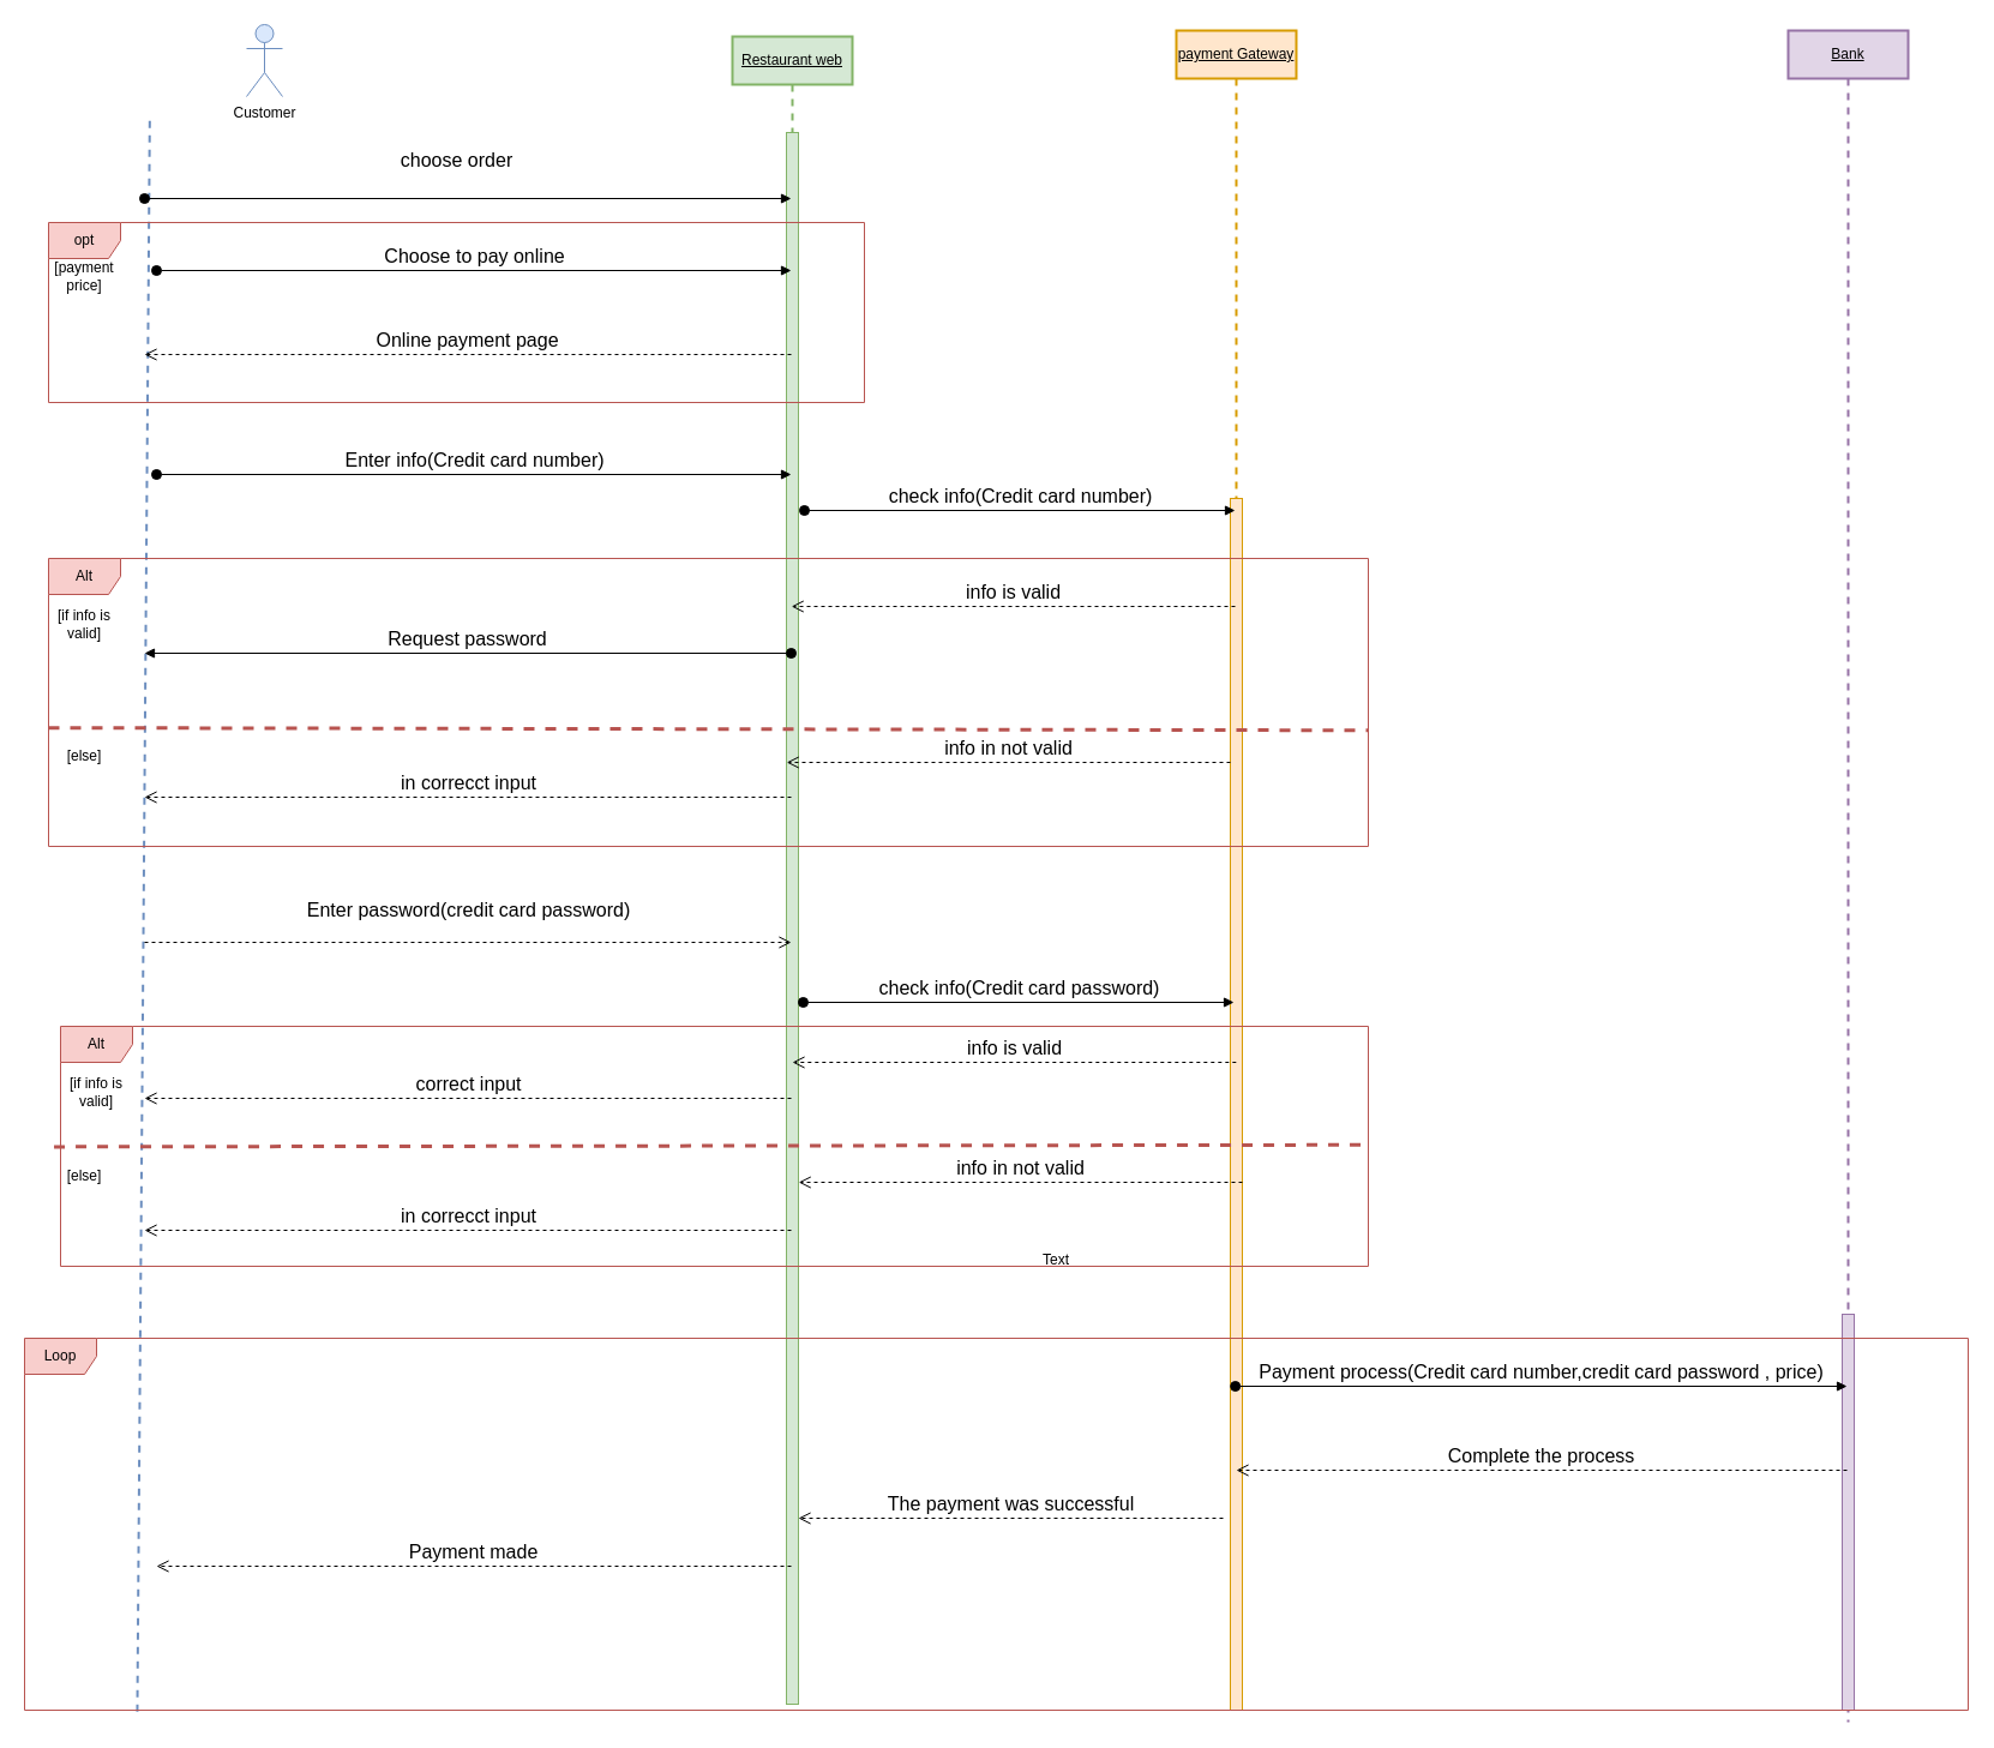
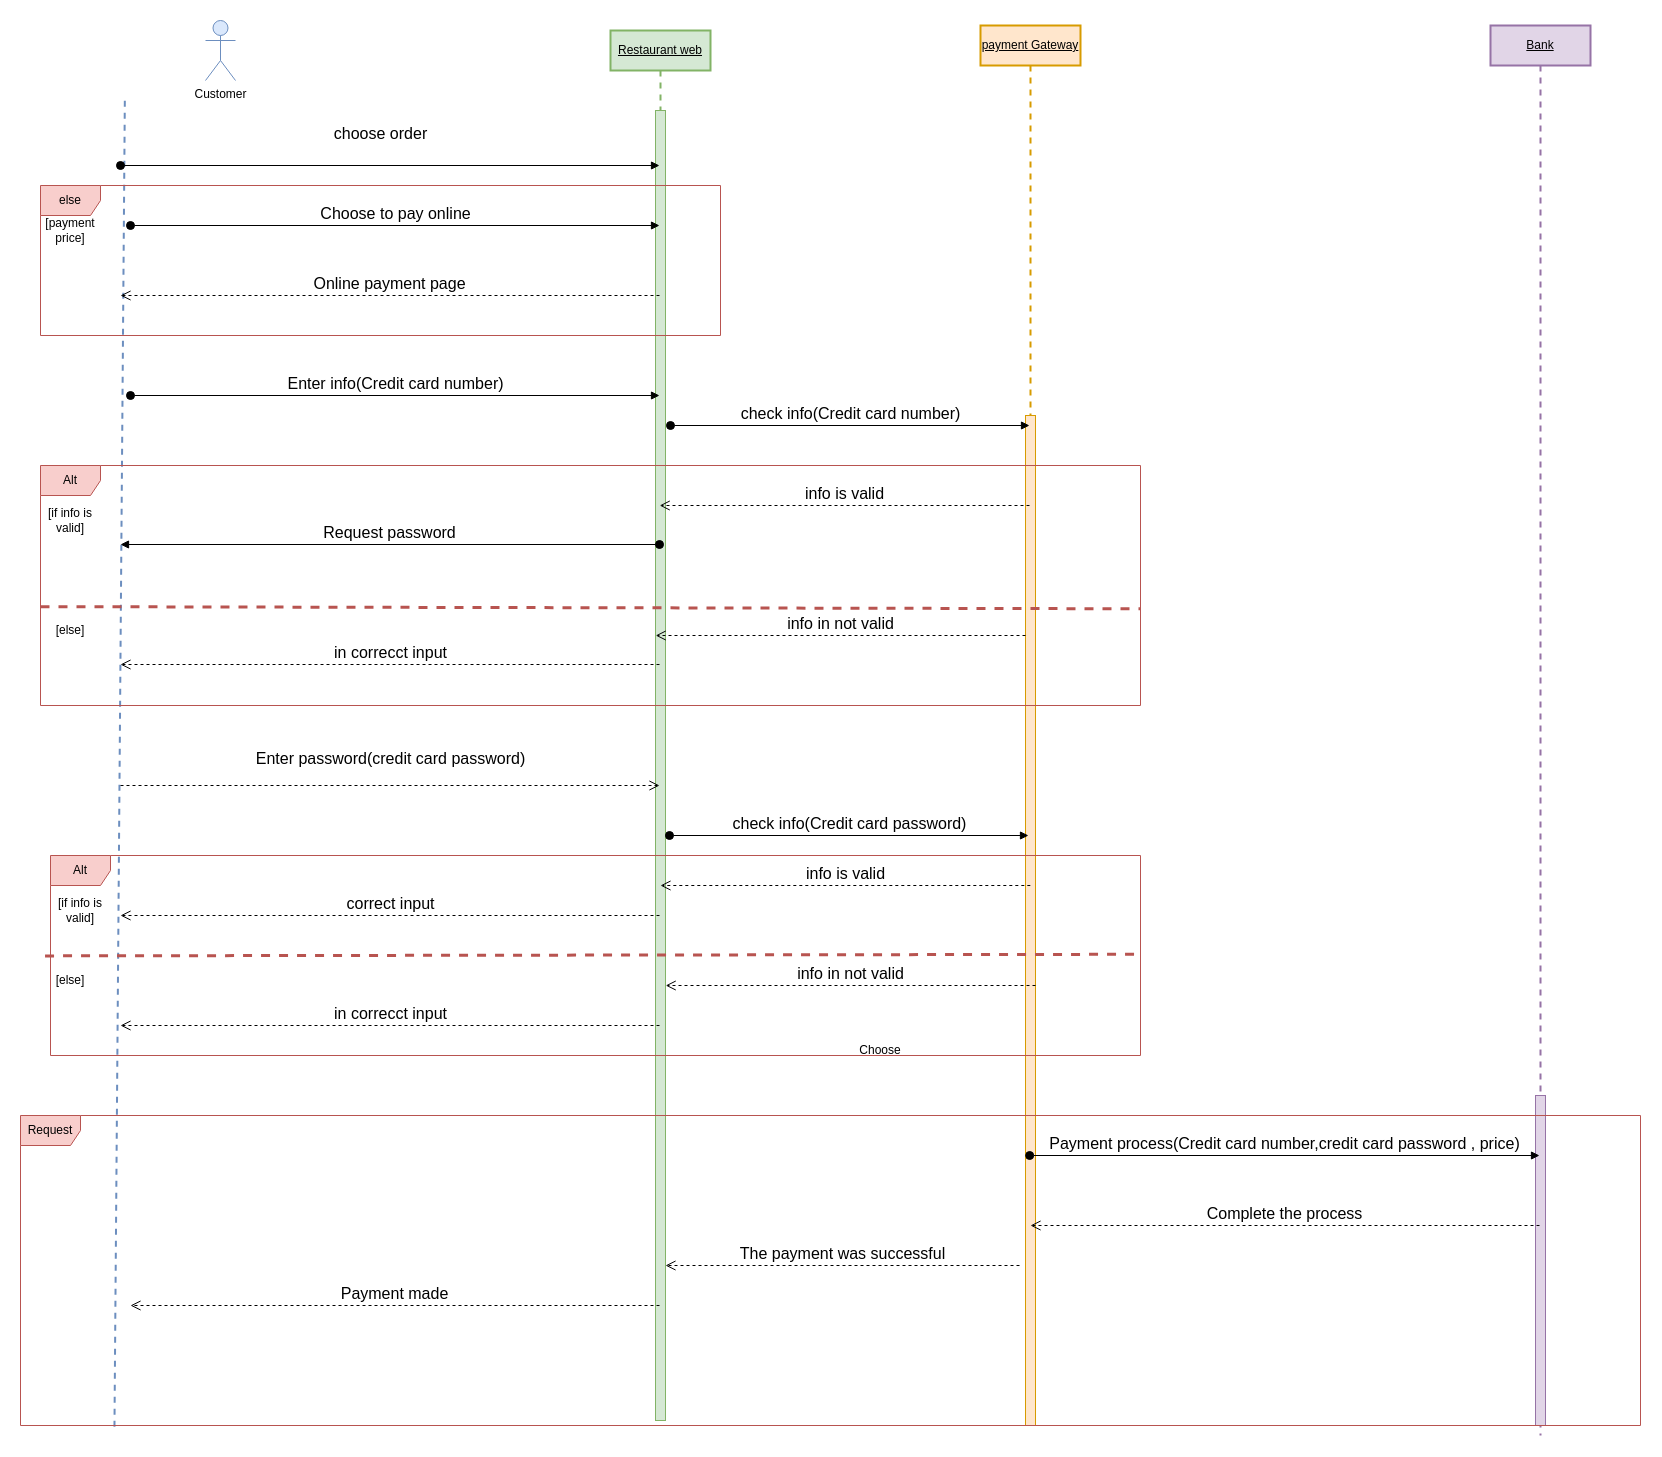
  <mxCell id="0" />
  <mxCell id="1" parent="0" />
  <mxCell id="2" value="Customer" style="shape=umlActor;verticalLabelPosition=bottom;verticalAlign=top;html=1;outlineConnect=0;fillColor=#dae8fc;strokeColor=#6c8ebf;" parent="1" vertex="1"><mxGeometry x="205" y="20" width="30" height="60" as="geometry" /></mxCell>
  <mxCell id="3" value="" style="endArrow=none;dashed=1;html=1;rounded=0;fillColor=#dae8fc;strokeColor=#6c8ebf;strokeWidth=2;exitX=0.058;exitY=1.004;exitDx=0;exitDy=0;exitPerimeter=0;" parent="1" source="36" edge="1"><mxGeometry width="50" height="50" relative="1" as="geometry"><mxPoint x="124" y="1635" as="sourcePoint" /><mxPoint x="124.33" y="100" as="targetPoint" /></mxGeometry></mxCell>
  <mxCell id="4" value="Bank" style="shape=umlLifeline;perimeter=lifelinePerimeter;whiteSpace=wrap;html=1;container=1;dropTarget=0;collapsible=0;recursiveResize=0;outlineConnect=0;portConstraint=eastwest;newEdgeStyle={&quot;edgeStyle&quot;:&quot;elbowEdgeStyle&quot;,&quot;elbow&quot;:&quot;vertical&quot;,&quot;curved&quot;:0,&quot;rounded&quot;:0};strokeWidth=2;fillColor=#e1d5e7;strokeColor=#9673a6;fontStyle=4" parent="1" vertex="1"><mxGeometry x="1490" y="25" width="100" height="1410" as="geometry" /></mxCell>
  <mxCell id="5" value="" style="html=1;points=[[0,0,0,0,5],[0,1,0,0,-5],[1,0,0,0,5],[1,1,0,0,-5]];perimeter=orthogonalPerimeter;outlineConnect=0;targetShapes=umlLifeline;portConstraint=eastwest;newEdgeStyle={&quot;curved&quot;:0,&quot;rounded&quot;:0};fillColor=#e1d5e7;strokeColor=#9673a6;" parent="4" vertex="1"><mxGeometry x="45" y="1070" width="10" height="330" as="geometry" /></mxCell>
  <mxCell id="6" value="Restaurant web" style="shape=umlLifeline;perimeter=lifelinePerimeter;whiteSpace=wrap;html=1;container=1;dropTarget=0;collapsible=0;recursiveResize=0;outlineConnect=0;portConstraint=eastwest;newEdgeStyle={&quot;edgeStyle&quot;:&quot;elbowEdgeStyle&quot;,&quot;elbow&quot;:&quot;vertical&quot;,&quot;curved&quot;:0,&quot;rounded&quot;:0};strokeWidth=2;fillColor=#d5e8d4;strokeColor=#82b366;fontStyle=4;spacing=6;" parent="1" vertex="1"><mxGeometry x="610" y="30" width="100" height="1390" as="geometry" /></mxCell>
  <mxCell id="7" value="" style="html=1;points=[[0,0,0,0,5],[0,1,0,0,-5],[1,0,0,0,5],[1,1,0,0,-5]];perimeter=orthogonalPerimeter;outlineConnect=0;targetShapes=umlLifeline;portConstraint=eastwest;newEdgeStyle={&quot;curved&quot;:0,&quot;rounded&quot;:0};fillColor=#d5e8d4;strokeColor=#82b366;" parent="6" vertex="1"><mxGeometry x="45" y="80" width="10" height="1310" as="geometry" /></mxCell>
  <mxCell id="8" value="payment Gateway" style="shape=umlLifeline;perimeter=lifelinePerimeter;whiteSpace=wrap;html=1;container=1;dropTarget=0;collapsible=0;recursiveResize=0;outlineConnect=0;portConstraint=eastwest;newEdgeStyle={&quot;edgeStyle&quot;:&quot;elbowEdgeStyle&quot;,&quot;elbow&quot;:&quot;vertical&quot;,&quot;curved&quot;:0,&quot;rounded&quot;:0};strokeWidth=2;fillColor=#ffe6cc;strokeColor=#d79b00;fontStyle=4" parent="1" vertex="1"><mxGeometry x="980" y="25" width="100" height="1400" as="geometry" /></mxCell>
  <mxCell id="9" value="" style="html=1;points=[[0,0,0,0,5],[0,1,0,0,-5],[1,0,0,0,5],[1,1,0,0,-5]];perimeter=orthogonalPerimeter;outlineConnect=0;targetShapes=umlLifeline;portConstraint=eastwest;newEdgeStyle={&quot;curved&quot;:0,&quot;rounded&quot;:0};fillColor=#ffe6cc;strokeColor=#d79b00;" parent="8" vertex="1"><mxGeometry x="45" y="390" width="10" height="1010" as="geometry" /></mxCell>
  <mxCell id="10" value="choose order" style="html=1;verticalAlign=bottom;startArrow=oval;startFill=1;endArrow=block;startSize=8;curved=0;rounded=0;fontSize=16;" parent="1" target="6" edge="1"><mxGeometry x="-0.035" y="20" width="60" relative="1" as="geometry"><mxPoint x="120" y="165" as="sourcePoint" /><mxPoint x="748" y="165" as="targetPoint" /><mxPoint as="offset" /></mxGeometry></mxCell>
- <mxCell id="11" value="opt" style="shape=umlFrame;whiteSpace=wrap;html=1;pointerEvents=0;fillColor=#f8cecc;strokeColor=#b85450;" parent="1" vertex="1"><mxGeometry x="40" y="185" width="680" height="150" as="geometry" /></mxCell>
+ <mxCell id="11" value="else" style="shape=umlFrame;whiteSpace=wrap;html=1;pointerEvents=0;fillColor=#f8cecc;strokeColor=#b85450;" parent="1" vertex="1"><mxGeometry x="40" y="185" width="680" height="150" as="geometry" /></mxCell>
  <mxCell id="12" value="[payment price]" style="text;html=1;align=center;verticalAlign=middle;whiteSpace=wrap;rounded=0;" parent="1" vertex="1"><mxGeometry x="40" y="215" width="60" height="30" as="geometry" /></mxCell>
  <mxCell id="13" value="Choose to pay online" style="html=1;verticalAlign=bottom;startArrow=oval;startFill=1;endArrow=block;startSize=8;curved=0;rounded=0;fontSize=16;" parent="1" target="6" edge="1"><mxGeometry width="60" relative="1" as="geometry"><mxPoint x="130" y="225" as="sourcePoint" /><mxPoint x="560" y="435" as="targetPoint" /></mxGeometry></mxCell>
  <mxCell id="14" value="Online payment page" style="html=1;verticalAlign=bottom;endArrow=open;dashed=1;endSize=8;curved=0;rounded=0;fontSize=16;" parent="1" source="6" edge="1"><mxGeometry relative="1" as="geometry"><mxPoint x="570" y="425" as="sourcePoint" /><mxPoint x="120" y="295" as="targetPoint" /></mxGeometry></mxCell>
  <mxCell id="15" value="Enter info(Credit card number)" style="html=1;verticalAlign=bottom;startArrow=oval;startFill=1;endArrow=block;startSize=8;curved=0;rounded=0;fontSize=16;" parent="1" target="6" edge="1"><mxGeometry width="60" relative="1" as="geometry"><mxPoint x="130" y="395" as="sourcePoint" /><mxPoint x="750" y="425" as="targetPoint" /></mxGeometry></mxCell>
  <mxCell id="16" value="Alt" style="shape=umlFrame;whiteSpace=wrap;html=1;pointerEvents=0;fillColor=#f8cecc;strokeColor=#b85450;" parent="1" vertex="1"><mxGeometry x="40" y="465" width="1100" height="240" as="geometry" /></mxCell>
  <mxCell id="17" value="" style="endArrow=none;dashed=1;html=1;rounded=0;entryX=1;entryY=0.597;entryDx=0;entryDy=0;entryPerimeter=0;fillColor=#f8cecc;strokeColor=#b85450;strokeWidth=3;" parent="1" target="16" edge="1"><mxGeometry width="50" height="50" relative="1" as="geometry"><mxPoint x="40" y="606.14" as="sourcePoint" /><mxPoint x="1621.59" y="605" as="targetPoint" /></mxGeometry></mxCell>
  <mxCell id="18" value="[if info is valid]" style="text;html=1;align=center;verticalAlign=middle;whiteSpace=wrap;rounded=0;strokeWidth=3;" parent="1" vertex="1"><mxGeometry x="40" y="505" width="60" height="30" as="geometry" /></mxCell>
  <mxCell id="19" value="[else]" style="text;html=1;align=center;verticalAlign=middle;whiteSpace=wrap;rounded=0;strokeWidth=4;" parent="1" vertex="1"><mxGeometry x="40" y="615" width="60" height="30" as="geometry" /></mxCell>
  <mxCell id="20" value="check info(Credit card number)" style="html=1;verticalAlign=bottom;startArrow=oval;startFill=1;endArrow=block;startSize=8;curved=0;rounded=0;fontSize=16;" parent="1" target="8" edge="1"><mxGeometry width="60" relative="1" as="geometry"><mxPoint x="670" y="425" as="sourcePoint" /><mxPoint x="710" y="465" as="targetPoint" /></mxGeometry></mxCell>
  <mxCell id="21" value="info is valid" style="html=1;verticalAlign=bottom;endArrow=open;dashed=1;endSize=8;curved=0;rounded=0;fontSize=16;" parent="1" edge="1"><mxGeometry relative="1" as="geometry"><mxPoint x="1029" y="505" as="sourcePoint" /><mxPoint x="659.182" y="505" as="targetPoint" /></mxGeometry></mxCell>
  <mxCell id="22" value="Request password" style="html=1;verticalAlign=bottom;startArrow=oval;startFill=1;endArrow=block;startSize=8;curved=0;rounded=0;fontSize=16;" parent="1" edge="1"><mxGeometry width="60" relative="1" as="geometry"><mxPoint x="659" y="544" as="sourcePoint" /><mxPoint x="120" y="544" as="targetPoint" /></mxGeometry></mxCell>
  <mxCell id="23" value="info in not valid" style="html=1;verticalAlign=bottom;endArrow=open;dashed=1;endSize=8;curved=0;rounded=0;fontSize=16;" parent="1" edge="1"><mxGeometry relative="1" as="geometry"><mxPoint x="1025" y="635" as="sourcePoint" /><mxPoint x="655.182" y="635" as="targetPoint" /></mxGeometry></mxCell>
  <mxCell id="24" value="in correcct input" style="html=1;verticalAlign=bottom;endArrow=open;dashed=1;endSize=8;curved=0;rounded=0;fontSize=16;" parent="1" source="6" edge="1"><mxGeometry relative="1" as="geometry"><mxPoint x="489.82" y="664" as="sourcePoint" /><mxPoint x="120.002" y="664" as="targetPoint" /></mxGeometry></mxCell>
  <mxCell id="25" value="Enter password(credit card password)" style="html=1;verticalAlign=bottom;endArrow=open;dashed=1;endSize=8;curved=0;rounded=0;fontSize=16;" parent="1" target="6" edge="1"><mxGeometry x="0.002" y="15" relative="1" as="geometry"><mxPoint x="120" y="785" as="sourcePoint" /><mxPoint x="800" y="555" as="targetPoint" /><mxPoint as="offset" /></mxGeometry></mxCell>
  <mxCell id="26" value="check info(Credit card password)" style="html=1;verticalAlign=bottom;startArrow=oval;startFill=1;endArrow=block;startSize=8;curved=0;rounded=0;fontSize=16;" parent="1" edge="1"><mxGeometry width="60" relative="1" as="geometry"><mxPoint x="669" y="835" as="sourcePoint" /><mxPoint x="1028" y="835" as="targetPoint" /></mxGeometry></mxCell>
  <mxCell id="27" value="Alt" style="shape=umlFrame;whiteSpace=wrap;html=1;pointerEvents=0;fillColor=#f8cecc;strokeColor=#b85450;" parent="1" vertex="1"><mxGeometry x="50" y="855" width="1090" height="200" as="geometry" /></mxCell>
  <mxCell id="28" value="info is valid" style="html=1;verticalAlign=bottom;endArrow=open;dashed=1;endSize=8;curved=0;rounded=0;fontSize=16;" parent="1" edge="1"><mxGeometry relative="1" as="geometry"><mxPoint x="1029.82" y="885" as="sourcePoint" /><mxPoint x="660.002" y="885" as="targetPoint" /></mxGeometry></mxCell>
  <mxCell id="29" value="info in not valid" style="html=1;verticalAlign=bottom;endArrow=open;dashed=1;endSize=8;curved=0;rounded=0;fontSize=16;" parent="1" edge="1"><mxGeometry relative="1" as="geometry"><mxPoint x="1035" y="985" as="sourcePoint" /><mxPoint x="665.182" y="985" as="targetPoint" /></mxGeometry></mxCell>
  <mxCell id="30" value="in correcct input" style="html=1;verticalAlign=bottom;endArrow=open;dashed=1;endSize=8;curved=0;rounded=0;fontSize=16;" parent="1" edge="1"><mxGeometry relative="1" as="geometry"><mxPoint x="659" y="1025" as="sourcePoint" /><mxPoint x="120.002" y="1025" as="targetPoint" /></mxGeometry></mxCell>
  <mxCell id="31" value="correct input" style="html=1;verticalAlign=bottom;endArrow=open;dashed=1;endSize=8;curved=0;rounded=0;fontSize=16;" parent="1" edge="1"><mxGeometry relative="1" as="geometry"><mxPoint x="659" y="915" as="sourcePoint" /><mxPoint x="120.002" y="915" as="targetPoint" /></mxGeometry></mxCell>
  <mxCell id="32" value="" style="endArrow=none;dashed=1;html=1;rounded=0;exitX=-0.005;exitY=0.502;exitDx=0;exitDy=0;exitPerimeter=0;entryX=0.999;entryY=0.494;entryDx=0;entryDy=0;entryPerimeter=0;fillColor=#f8cecc;strokeColor=#b85450;strokeWidth=3;" parent="1" source="27" target="27" edge="1"><mxGeometry width="50" height="50" relative="1" as="geometry"><mxPoint x="650" y="725" as="sourcePoint" /><mxPoint x="700" y="675" as="targetPoint" /></mxGeometry></mxCell>
  <mxCell id="33" value="[if info is valid]" style="text;html=1;align=center;verticalAlign=middle;whiteSpace=wrap;rounded=0;strokeWidth=3;" parent="1" vertex="1"><mxGeometry x="50" y="895" width="60" height="30" as="geometry" /></mxCell>
  <mxCell id="34" value="[else]" style="text;html=1;align=center;verticalAlign=middle;whiteSpace=wrap;rounded=0;strokeWidth=4;" parent="1" vertex="1"><mxGeometry x="40" y="965" width="60" height="30" as="geometry" /></mxCell>
  <mxCell id="35" value="Payment process(Credit card number,credit card password , price)" style="html=1;verticalAlign=bottom;startArrow=oval;startFill=1;endArrow=block;startSize=8;curved=0;rounded=0;fontSize=16;" parent="1" edge="1"><mxGeometry width="60" relative="1" as="geometry"><mxPoint x="1029.182" y="1155" as="sourcePoint" /><mxPoint x="1539" y="1155" as="targetPoint" /></mxGeometry></mxCell>
- <mxCell id="36" value="Loop" style="shape=umlFrame;whiteSpace=wrap;html=1;pointerEvents=0;fillColor=#f8cecc;strokeColor=#b85450;" parent="1" vertex="1"><mxGeometry x="20" y="1115" width="1620" height="310" as="geometry" /></mxCell>
+ <mxCell id="36" value="Request" style="shape=umlFrame;whiteSpace=wrap;html=1;pointerEvents=0;fillColor=#f8cecc;strokeColor=#b85450;" parent="1" vertex="1"><mxGeometry x="20" y="1115" width="1620" height="310" as="geometry" /></mxCell>
  <mxCell id="37" value="Complete the process" style="html=1;verticalAlign=bottom;endArrow=open;dashed=1;endSize=8;curved=0;rounded=0;fontSize=16;" parent="1" edge="1"><mxGeometry relative="1" as="geometry"><mxPoint x="1539" y="1225" as="sourcePoint" /><mxPoint x="1030" y="1225" as="targetPoint" /></mxGeometry></mxCell>
  <mxCell id="38" value="The payment was successful" style="html=1;verticalAlign=bottom;endArrow=open;dashed=1;endSize=8;curved=0;rounded=0;fontSize=16;" parent="1" target="7" edge="1"><mxGeometry relative="1" as="geometry"><mxPoint x="1019" y="1265" as="sourcePoint" /><mxPoint x="680" y="1265" as="targetPoint" /></mxGeometry></mxCell>
  <mxCell id="39" value="Payment made" style="html=1;verticalAlign=bottom;endArrow=open;dashed=1;endSize=8;curved=0;rounded=0;fontSize=16;" parent="1" source="6" edge="1"><mxGeometry relative="1" as="geometry"><mxPoint x="340" y="1315" as="sourcePoint" /><mxPoint x="130" y="1305" as="targetPoint" /></mxGeometry></mxCell>
- <mxCell id="40" value="Text" style="text;html=1;align=center;verticalAlign=middle;whiteSpace=wrap;rounded=0;" parent="1" vertex="1"><mxGeometry x="850" y="1035" width="60" height="30" as="geometry" /></mxCell>
+ <mxCell id="40" value="Choose" style="text;html=1;align=center;verticalAlign=middle;whiteSpace=wrap;rounded=0;" parent="1" vertex="1"><mxGeometry x="850" y="1035" width="60" height="30" as="geometry" /></mxCell>
